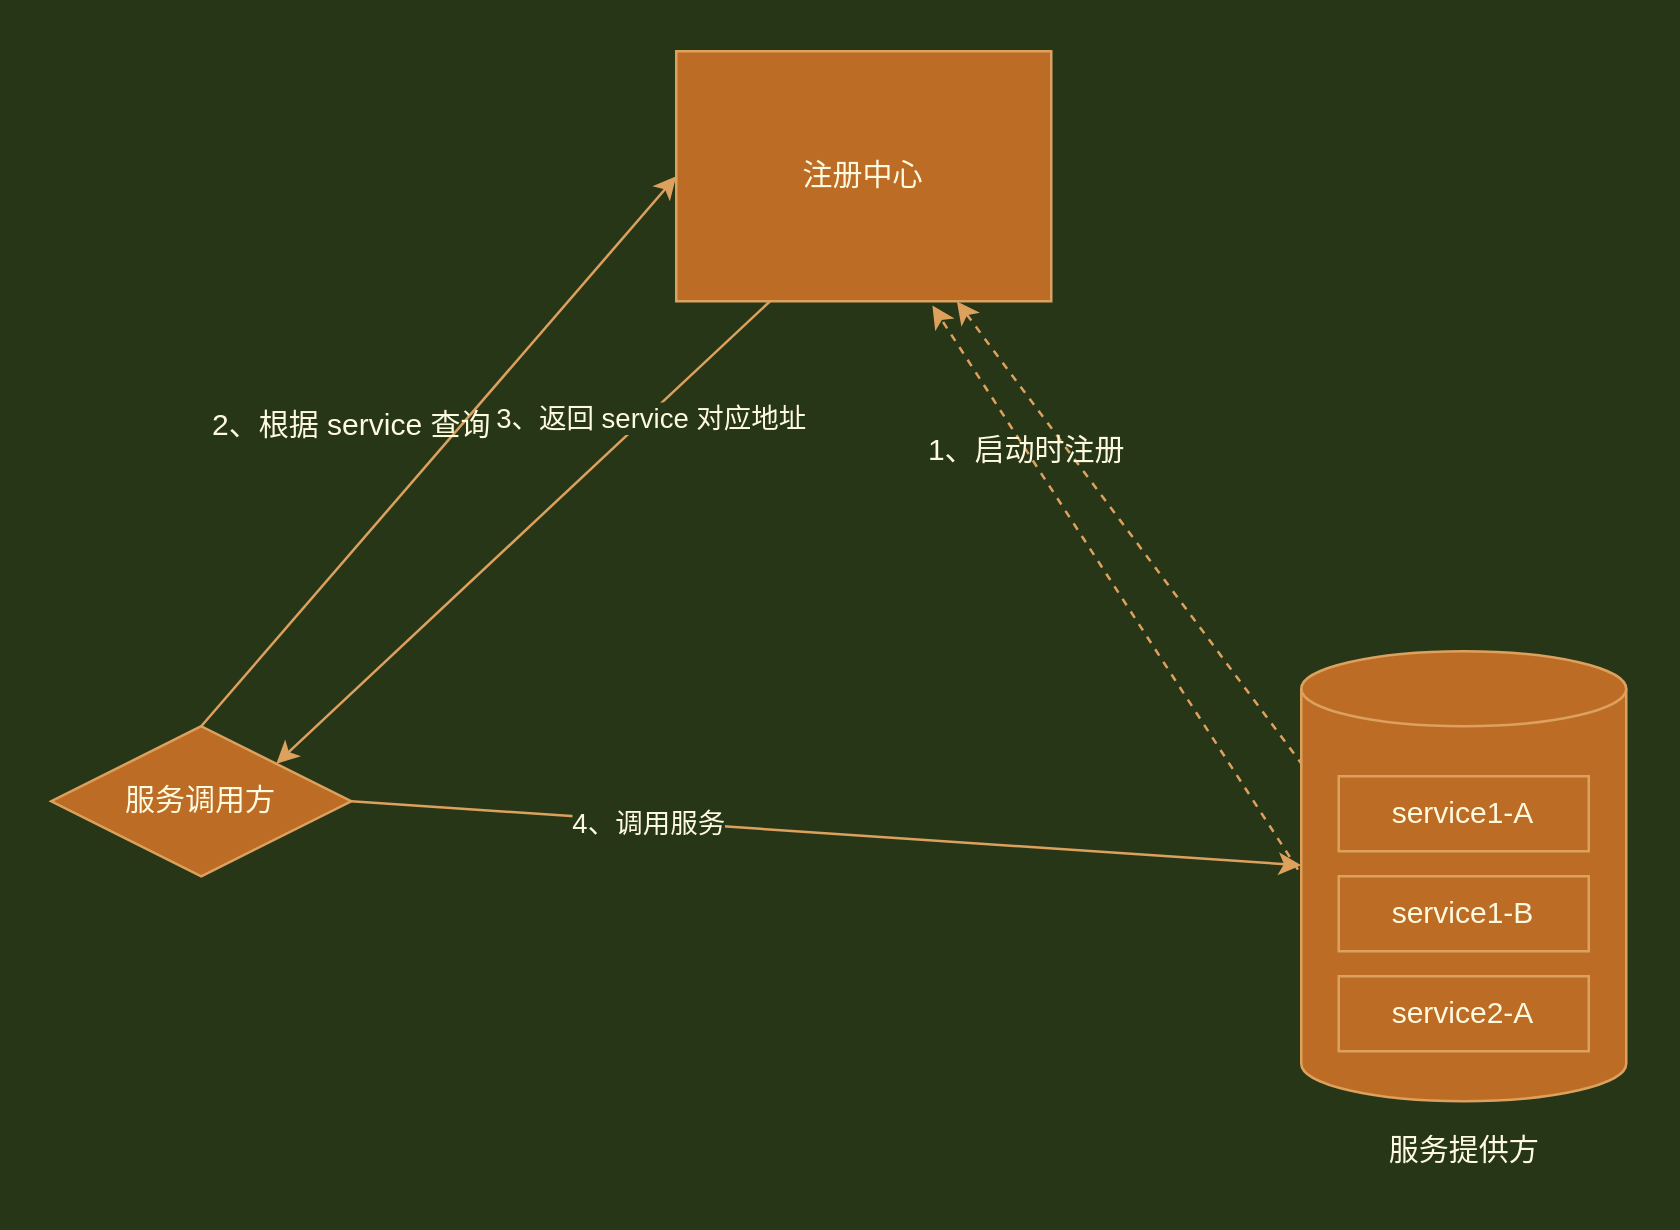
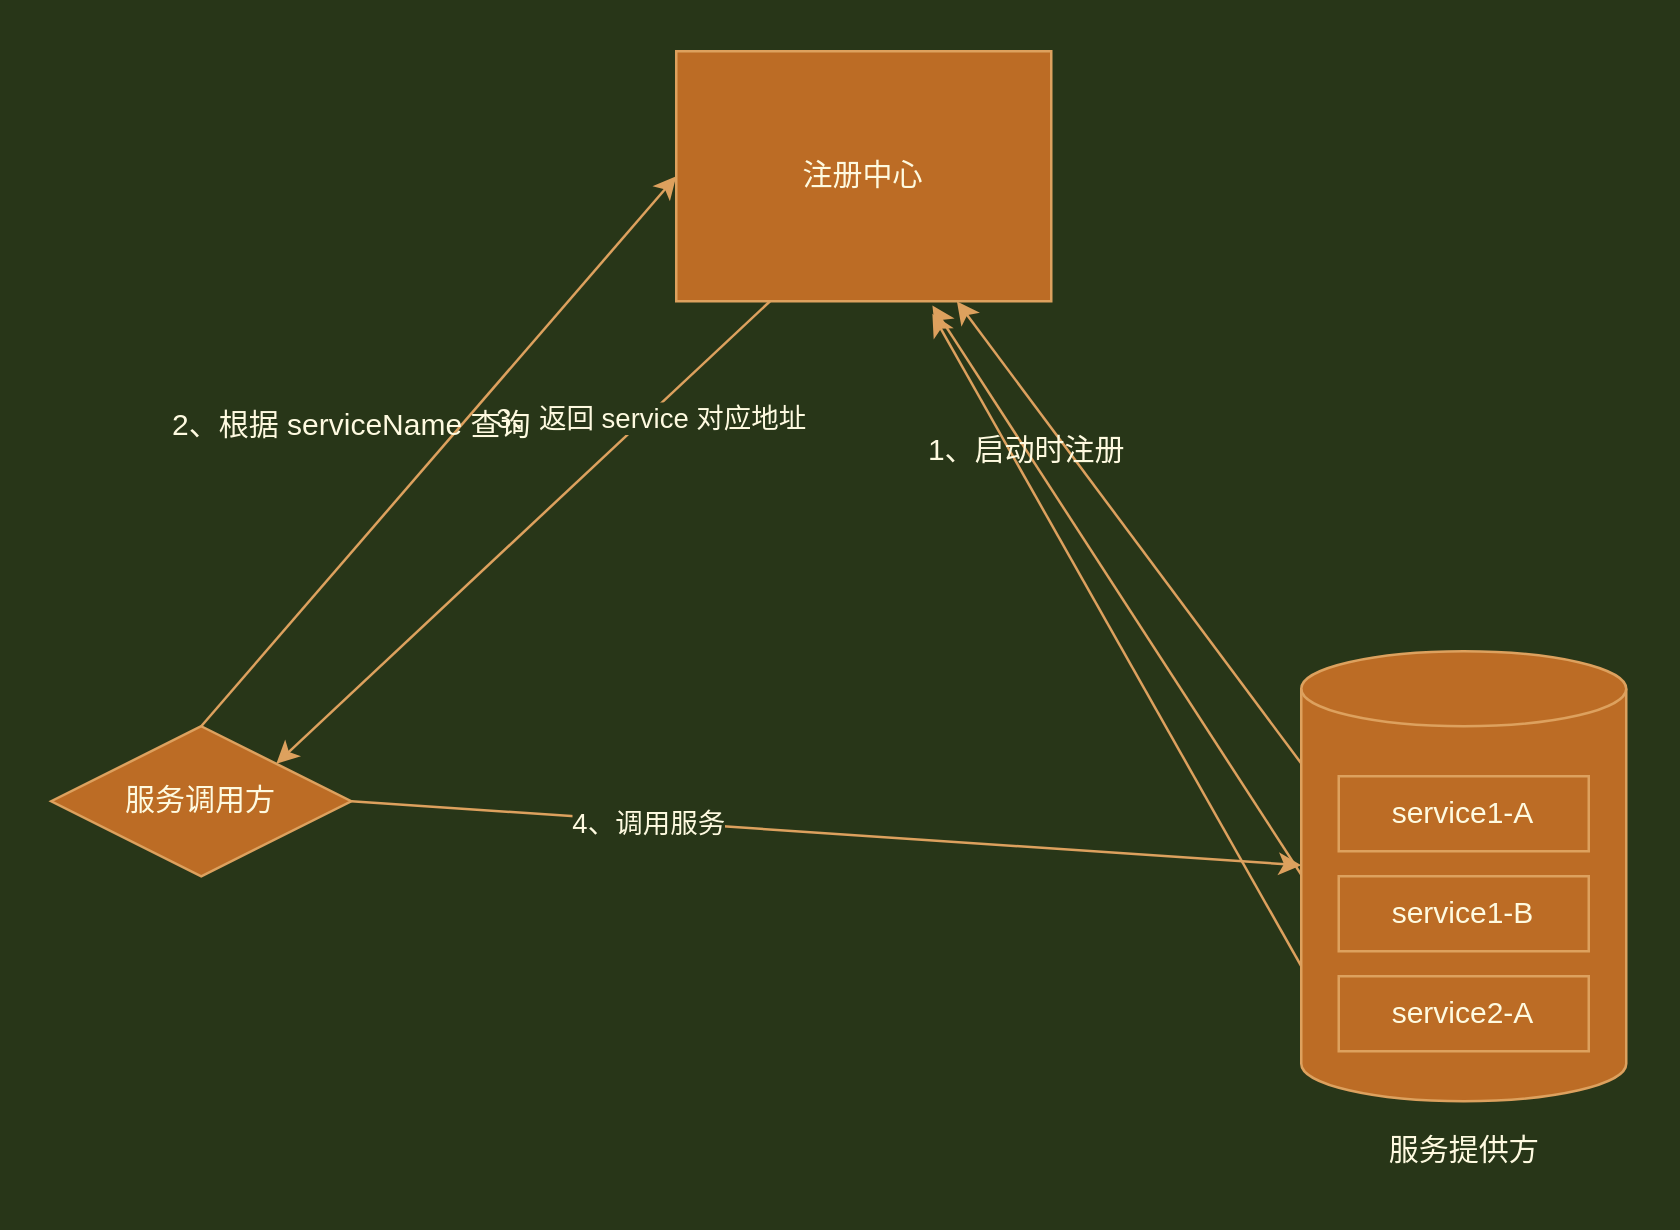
  <mxCell id="0" />
  <mxCell id="1" parent="0" />
  <mxCell id="2" style="edgeStyle=none;rounded=0;orthogonalLoop=1;jettySize=auto;html=1;exitX=0.25;exitY=1;exitDx=0;exitDy=0;entryX=1;entryY=0;entryDx=0;entryDy=0;labelBackgroundColor=#283618;strokeColor=#DDA15E;fontColor=#FEFAE0;" edge="1" parent="1" source="4" target="8"><mxGeometry relative="1" as="geometry" /></mxCell>
  <mxCell id="3" value="3、返回 service 对应地址" style="edgeLabel;html=1;align=center;verticalAlign=middle;resizable=0;points=[];labelBackgroundColor=#283618;fontColor=#FEFAE0;" vertex="1" connectable="0" parent="2"><mxGeometry x="-0.502" y="1" relative="1" as="geometry"><mxPoint as="offset" /></mxGeometry></mxCell>
  <mxCell id="4" value="注册中心" style="rounded=0;whiteSpace=wrap;html=1;fillColor=#BC6C25;strokeColor=#DDA15E;fontColor=#FEFAE0;" vertex="1" parent="1"><mxGeometry x="270" y="20" width="150" height="100" as="geometry" /></mxCell>
  <mxCell id="5" style="rounded=0;orthogonalLoop=1;jettySize=auto;html=1;entryX=0;entryY=0.5;entryDx=0;entryDy=0;exitX=0.5;exitY=0;exitDx=0;exitDy=0;labelBackgroundColor=#283618;strokeColor=#DDA15E;fontColor=#FEFAE0;" edge="1" parent="1" source="8" target="4"><mxGeometry relative="1" as="geometry" /></mxCell>
  <mxCell id="6" style="edgeStyle=none;rounded=0;orthogonalLoop=1;jettySize=auto;html=1;exitX=1;exitY=0.5;exitDx=0;exitDy=0;labelBackgroundColor=#283618;strokeColor=#DDA15E;fontColor=#FEFAE0;" edge="1" parent="1" source="8" target="15"><mxGeometry relative="1" as="geometry"><mxPoint x="510" y="360" as="targetPoint" /></mxGeometry></mxCell>
  <mxCell id="7" value="4、调用服务" style="edgeLabel;html=1;align=center;verticalAlign=middle;resizable=0;points=[];labelBackgroundColor=#283618;fontColor=#FEFAE0;" vertex="1" connectable="0" parent="6"><mxGeometry x="-0.373" relative="1" as="geometry"><mxPoint as="offset" /></mxGeometry></mxCell>
  <mxCell id="8" value="服务调用方" style="rhombus;whiteSpace=wrap;html=1;fillColor=#BC6C25;strokeColor=#DDA15E;fontColor=#FEFAE0;" vertex="1" parent="1"><mxGeometry x="20" y="290" width="120" height="60" as="geometry" /></mxCell>
- <mxCell id="9" style="edgeStyle=none;rounded=0;orthogonalLoop=1;jettySize=auto;html=1;exitX=0;exitY=0.5;exitDx=0;exitDy=0;labelBackgroundColor=#283618;strokeColor=#DDA15E;fontColor=#FEFAE0;dashed=1;" edge="1" parent="1" source="18" target="4"><mxGeometry relative="1" as="geometry" /></mxCell>
- <mxCell id="10" style="edgeStyle=none;rounded=0;orthogonalLoop=1;jettySize=auto;html=1;exitX=0;exitY=0.75;exitDx=0;exitDy=0;entryX=0.683;entryY=1.017;entryDx=0;entryDy=0;entryPerimeter=0;labelBackgroundColor=#283618;strokeColor=#DDA15E;fontColor=#FEFAE0;dashed=1;" edge="1" parent="1" source="19" target="4"><mxGeometry relative="1" as="geometry" /></mxCell>
+ <mxCell id="9" style="edgeStyle=none;rounded=0;orthogonalLoop=1;jettySize=auto;html=1;exitX=0;exitY=0.5;exitDx=0;exitDy=0;labelBackgroundColor=#283618;strokeColor=#DDA15E;fontColor=#FEFAE0;" edge="1" parent="1" source="18" target="4"><mxGeometry relative="1" as="geometry" /></mxCell>
+ <mxCell id="10" style="edgeStyle=none;rounded=0;orthogonalLoop=1;jettySize=auto;html=1;exitX=0;exitY=0.75;exitDx=0;exitDy=0;entryX=0.683;entryY=1.017;entryDx=0;entryDy=0;entryPerimeter=0;labelBackgroundColor=#283618;strokeColor=#DDA15E;fontColor=#FEFAE0;" edge="1" parent="1" source="19" target="4"><mxGeometry relative="1" as="geometry" /></mxCell>
+ <mxCell id="11" style="edgeStyle=none;rounded=0;orthogonalLoop=1;jettySize=auto;html=1;exitX=0;exitY=0.75;exitDx=0;exitDy=0;entryX=0.683;entryY=1.05;entryDx=0;entryDy=0;entryPerimeter=0;labelBackgroundColor=#283618;strokeColor=#DDA15E;fontColor=#FEFAE0;" edge="1" parent="1" source="20" target="4"><mxGeometry relative="1" as="geometry" /></mxCell>
  <mxCell id="12" value="1、启动时注册" style="text;html=1;align=center;verticalAlign=middle;resizable=0;points=[];autosize=1;fontColor=#FEFAE0;" vertex="1" parent="1"><mxGeometry x="365" y="170" width="90" height="20" as="geometry" /></mxCell>
- <mxCell id="13" value="2、根据 service 查询" style="text;html=1;align=center;verticalAlign=middle;resizable=0;points=[];autosize=1;fontColor=#FEFAE0;" vertex="1" parent="1"><mxGeometry x="60" y="160" width="160" height="20" as="geometry" /></mxCell>
+ <mxCell id="13" value="2、根据 serviceName 查询" style="text;html=1;align=center;verticalAlign=middle;resizable=0;points=[];autosize=1;fontColor=#FEFAE0;" vertex="1" parent="1"><mxGeometry x="60" y="160" width="160" height="20" as="geometry" /></mxCell>
  <mxCell id="14" value="" style="group;fontColor=#FEFAE0;" vertex="1" connectable="0" parent="1"><mxGeometry x="520" y="260" width="130" height="210" as="geometry" /></mxCell>
  <mxCell id="15" value="" style="shape=cylinder3;whiteSpace=wrap;html=1;boundedLbl=1;backgroundOutline=1;size=15;fillColor=#BC6C25;strokeColor=#DDA15E;fontColor=#FEFAE0;" vertex="1" parent="14"><mxGeometry width="130" height="180" as="geometry" /></mxCell>
  <mxCell id="16" value="服务提供方" style="text;html=1;align=center;verticalAlign=middle;resizable=0;points=[];autosize=1;fontColor=#FEFAE0;" vertex="1" parent="14"><mxGeometry x="25" y="190" width="80" height="20" as="geometry" /></mxCell>
  <mxCell id="17" value="" style="group;fontColor=#FEFAE0;" vertex="1" connectable="0" parent="14"><mxGeometry x="15" y="50" width="100" height="110" as="geometry" /></mxCell>
  <mxCell id="18" value="service1-A" style="rounded=0;whiteSpace=wrap;html=1;fillColor=#BC6C25;strokeColor=#DDA15E;fontColor=#FEFAE0;" vertex="1" parent="17"><mxGeometry width="100" height="30" as="geometry" /></mxCell>
  <mxCell id="19" value="service1-B" style="rounded=0;whiteSpace=wrap;html=1;fillColor=#BC6C25;strokeColor=#DDA15E;fontColor=#FEFAE0;" vertex="1" parent="17"><mxGeometry y="40" width="100" height="30" as="geometry" /></mxCell>
  <mxCell id="20" value="service2-A" style="rounded=0;whiteSpace=wrap;html=1;fillColor=#BC6C25;strokeColor=#DDA15E;fontColor=#FEFAE0;" vertex="1" parent="17"><mxGeometry y="80" width="100" height="30" as="geometry" /></mxCell>
